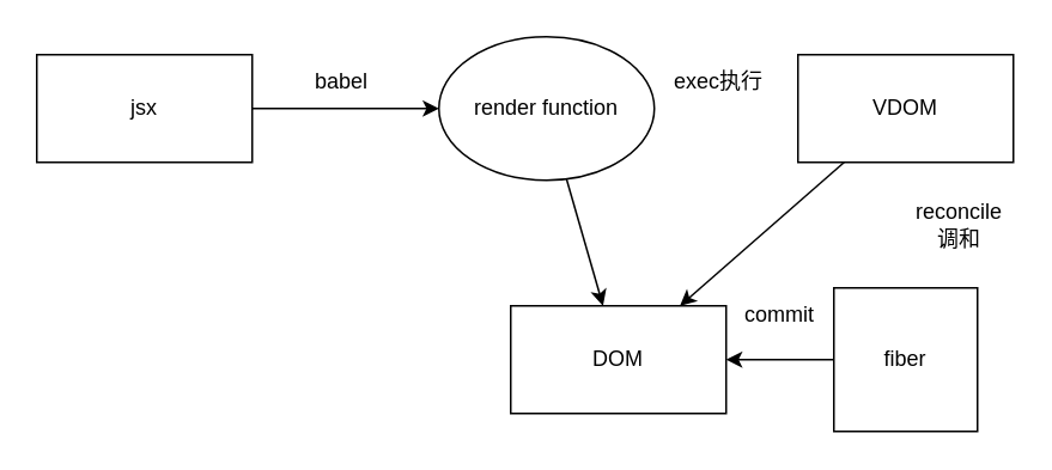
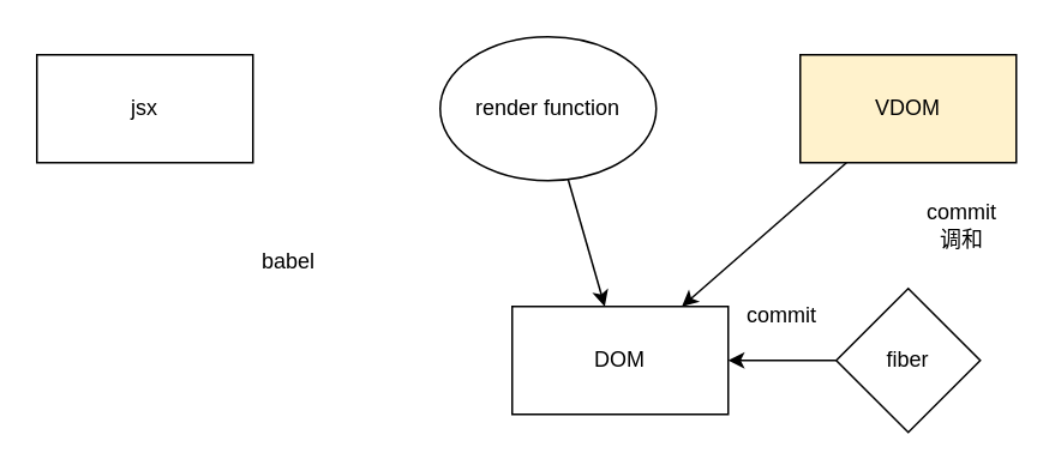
  <mxCell id="0" />
  <mxCell id="1" parent="0" />
- <mxCell id="2" value="" style="edgeStyle=none;html=1;" edge="1" parent="1" source="3" target="5"><mxGeometry relative="1" as="geometry" /></mxCell>
  <mxCell id="3" value="jsx" style="rounded=0;whiteSpace=wrap;html=1;" vertex="1" parent="1"><mxGeometry x="20" y="30" width="120" height="60" as="geometry" /></mxCell>
  <mxCell id="4" value="" style="edgeStyle=none;html=1;" edge="1" parent="1" source="5" target="13"><mxGeometry relative="1" as="geometry" /></mxCell>
  <mxCell id="5" value="render function" style="ellipse;whiteSpace=wrap;html=1;" vertex="1" parent="1"><mxGeometry x="244" y="20" width="120" height="80" as="geometry" /></mxCell>
- <mxCell id="6" value="babel" style="text;html=1;strokeColor=none;fillColor=none;align=center;verticalAlign=middle;whiteSpace=wrap;rounded=0;" vertex="1" parent="1"><mxGeometry x="160" y="30" width="60" height="30" as="geometry" /></mxCell>
+ <mxCell id="6" value="babel" style="text;html=1;strokeColor=none;fillColor=none;align=center;verticalAlign=middle;whiteSpace=wrap;rounded=0;" vertex="1" parent="1"><mxGeometry x="130" y="130" width="60" height="30" as="geometry" /></mxCell>
  <mxCell id="7" value="" style="edgeStyle=none;html=1;" edge="1" parent="1" source="8" target="13"><mxGeometry relative="1" as="geometry" /></mxCell>
- <mxCell id="8" value="VDOM" style="whiteSpace=wrap;html=1;" vertex="1" parent="1"><mxGeometry x="444" y="30" width="120" height="60" as="geometry" /></mxCell>
- <mxCell id="9" value="exec执行" style="text;html=1;strokeColor=none;fillColor=none;align=center;verticalAlign=middle;whiteSpace=wrap;rounded=0;" vertex="1" parent="1"><mxGeometry x="370" y="30" width="60" height="30" as="geometry" /></mxCell>
+ <mxCell id="8" value="VDOM" style="whiteSpace=wrap;html=1;fillColor=#fff2cc;" vertex="1" parent="1"><mxGeometry x="444" y="30" width="120" height="60" as="geometry" /></mxCell>
  <mxCell id="10" value="" style="edgeStyle=none;html=1;" edge="1" parent="1" source="11" target="13"><mxGeometry relative="1" as="geometry" /></mxCell>
- <mxCell id="11" value="fiber" style="whiteSpace=wrap;html=1;rounded=0;" vertex="1" parent="1"><mxGeometry x="464" y="160" width="80" height="80" as="geometry" /></mxCell>
- <mxCell id="12" value="reconcile&lt;br&gt;调和" style="text;html=1;strokeColor=none;fillColor=none;align=center;verticalAlign=middle;whiteSpace=wrap;rounded=0;" vertex="1" parent="1"><mxGeometry x="504" y="110" width="60" height="30" as="geometry" /></mxCell>
+ <mxCell id="11" value="fiber" style="rhombus;whiteSpace=wrap;html=1;" vertex="1" parent="1"><mxGeometry x="464" y="160" width="80" height="80" as="geometry" /></mxCell>
+ <mxCell id="12" value="commit&lt;br&gt;调和" style="text;html=1;strokeColor=none;fillColor=none;align=center;verticalAlign=middle;whiteSpace=wrap;rounded=0;" vertex="1" parent="1"><mxGeometry x="504" y="110" width="60" height="30" as="geometry" /></mxCell>
  <mxCell id="13" value="DOM" style="whiteSpace=wrap;html=1;" vertex="1" parent="1"><mxGeometry x="284" y="170" width="120" height="60" as="geometry" /></mxCell>
  <mxCell id="14" value="commit" style="text;html=1;strokeColor=none;fillColor=none;align=center;verticalAlign=middle;whiteSpace=wrap;rounded=0;" vertex="1" parent="1"><mxGeometry x="404" y="160" width="60" height="30" as="geometry" /></mxCell>
